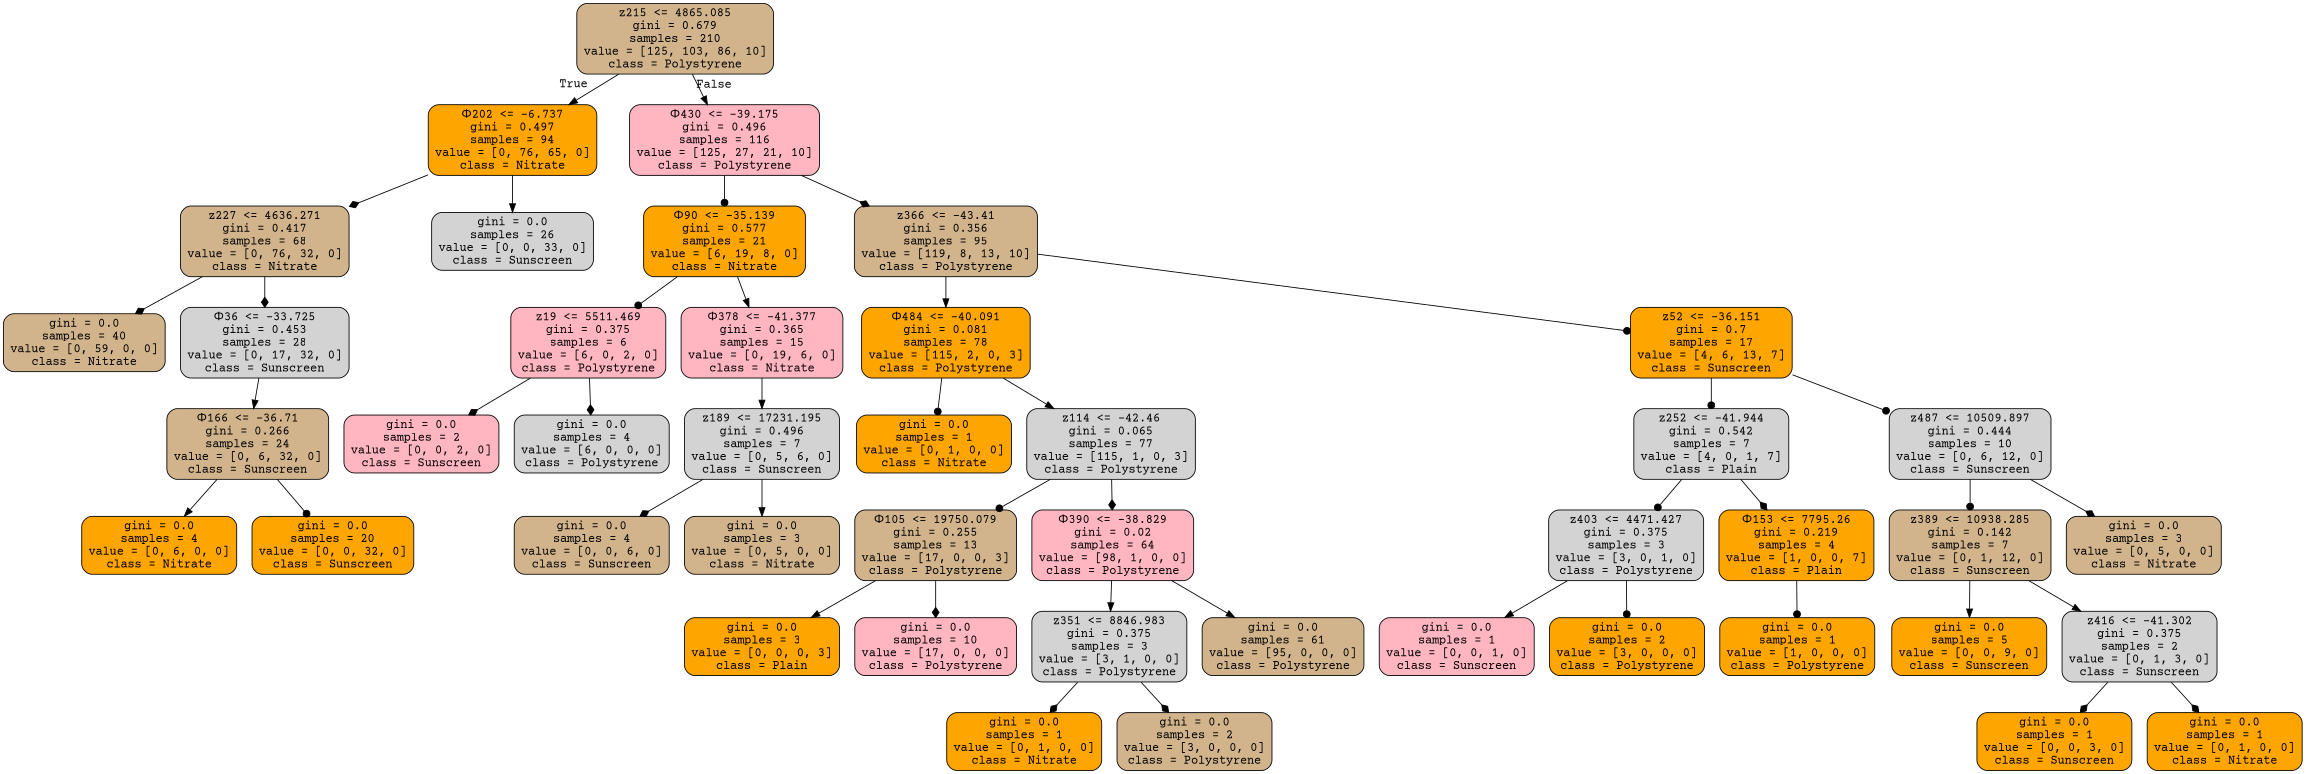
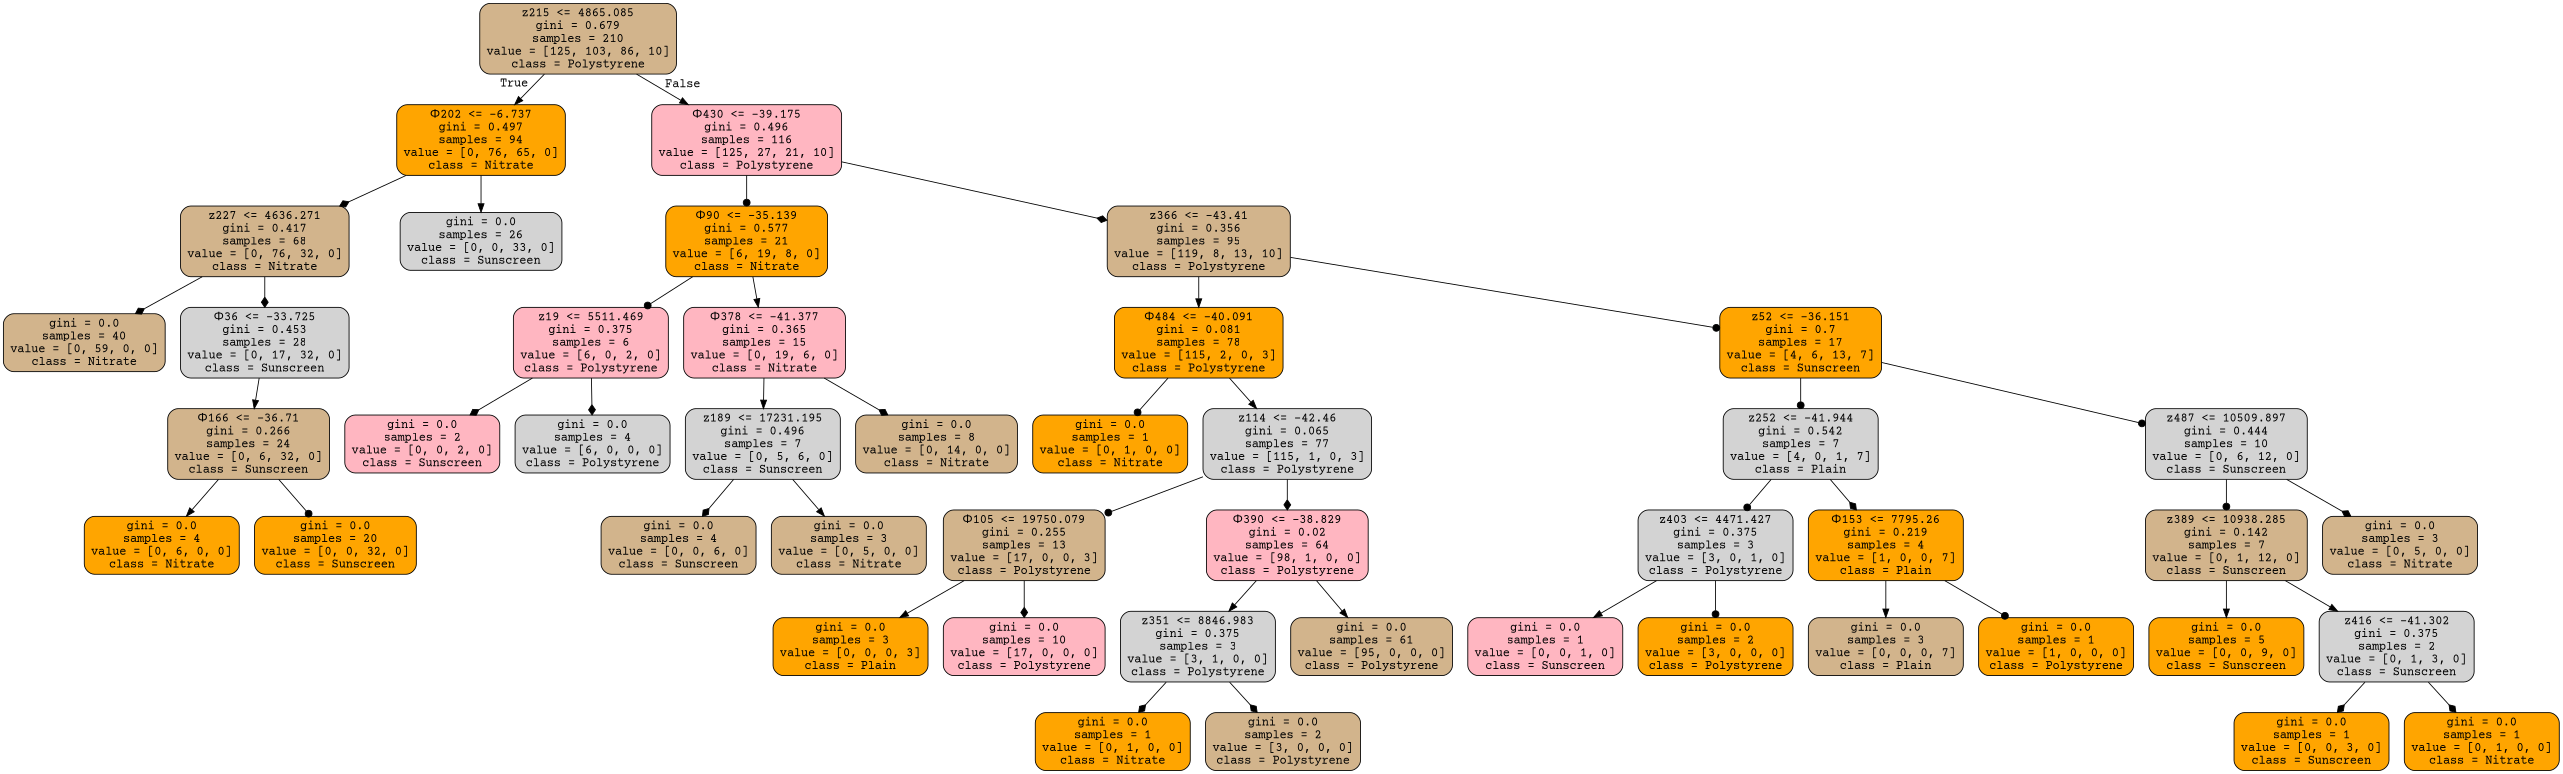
  digraph {
    fontname="Courier Prime"
    node [color=black fillcolor=orange fontname="Courier Prime" shape=box style="filled, rounded"]
    edge [arrowhead=normal fontname="Courier Prime"]
    n1 [fillcolor=tan label="z215 <= 4865.085\ngini = 0.679\nsamples = 210\nvalue = [125, 103, 86, 10]\nclass = Polystyrene"]
    n2 [label="Φ202 <= -6.737\ngini = 0.497\nsamples = 94\nvalue = [0, 76, 65, 0]\nclass = Nitrate"]
    n3 [fillcolor=lightpink label="Φ430 <= -39.175\ngini = 0.496\nsamples = 116\nvalue = [125, 27, 21, 10]\nclass = Polystyrene"]
    n4 [fillcolor=tan label="z227 <= 4636.271\ngini = 0.417\nsamples = 68\nvalue = [0, 76, 32, 0]\nclass = Nitrate"]
    n5 [fillcolor=lightgrey label="gini = 0.0\nsamples = 26\nvalue = [0, 0, 33, 0]\nclass = Sunscreen"]
    n6 [label="Φ90 <= -35.139\ngini = 0.577\nsamples = 21\nvalue = [6, 19, 8, 0]\nclass = Nitrate"]
    n7 [fillcolor=tan label="z366 <= -43.41\ngini = 0.356\nsamples = 95\nvalue = [119, 8, 13, 10]\nclass = Polystyrene"]
    n8 [fillcolor=tan label="gini = 0.0\nsamples = 40\nvalue = [0, 59, 0, 0]\nclass = Nitrate"]
    n9 [fillcolor=lightgrey label="Φ36 <= -33.725\ngini = 0.453\nsamples = 28\nvalue = [0, 17, 32, 0]\nclass = Sunscreen"]
    n10 [fillcolor=tan label="Φ166 <= -36.71\ngini = 0.266\nsamples = 24\nvalue = [0, 6, 32, 0]\nclass = Sunscreen"]
    n11 [label="gini = 0.0\nsamples = 4\nvalue = [0, 6, 0, 0]\nclass = Nitrate"]
    n12 [label="gini = 0.0\nsamples = 20\nvalue = [0, 0, 32, 0]\nclass = Sunscreen"]
    n13 [fillcolor=lightpink label="z19 <= 5511.469\ngini = 0.375\nsamples = 6\nvalue = [6, 0, 2, 0]\nclass = Polystyrene"]
    n14 [fillcolor=lightpink label="Φ378 <= -41.377\ngini = 0.365\nsamples = 15\nvalue = [0, 19, 6, 0]\nclass = Nitrate"]
    n15 [label="Φ484 <= -40.091\ngini = 0.081\nsamples = 78\nvalue = [115, 2, 0, 3]\nclass = Polystyrene"]
    n16 [label="z52 <= -36.151\ngini = 0.7\nsamples = 17\nvalue = [4, 6, 13, 7]\nclass = Sunscreen"]
    n17 [fillcolor=lightpink label="gini = 0.0\nsamples = 2\nvalue = [0, 0, 2, 0]\nclass = Sunscreen"]
    n18 [fillcolor=lightgrey label="gini = 0.0\nsamples = 4\nvalue = [6, 0, 0, 0]\nclass = Polystyrene"]
    n19 [fillcolor=lightgrey label="z189 <= 17231.195\ngini = 0.496\nsamples = 7\nvalue = [0, 5, 6, 0]\nclass = Sunscreen"]
+   n20 [fillcolor=tan label="gini = 0.0\nsamples = 8\nvalue = [0, 14, 0, 0]\nclass = Nitrate"]
    n21 [fillcolor=tan label="gini = 0.0\nsamples = 4\nvalue = [0, 0, 6, 0]\nclass = Sunscreen"]
    n22 [fillcolor=tan label="gini = 0.0\nsamples = 3\nvalue = [0, 5, 0, 0]\nclass = Nitrate"]
    n23 [label="gini = 0.0\nsamples = 1\nvalue = [0, 1, 0, 0]\nclass = Nitrate"]
    n24 [fillcolor=lightgrey label="z114 <= -42.46\ngini = 0.065\nsamples = 77\nvalue = [115, 1, 0, 3]\nclass = Polystyrene"]
    n25 [fillcolor=lightgrey label="z252 <= -41.944\ngini = 0.542\nsamples = 7\nvalue = [4, 0, 1, 7]\nclass = Plain"]
    n26 [fillcolor=lightgrey label="z487 <= 10509.897\ngini = 0.444\nsamples = 10\nvalue = [0, 6, 12, 0]\nclass = Sunscreen"]
    n27 [fillcolor=tan label="Φ105 <= 19750.079\ngini = 0.255\nsamples = 13\nvalue = [17, 0, 0, 3]\nclass = Polystyrene"]
    n28 [fillcolor=lightpink label="Φ390 <= -38.829\ngini = 0.02\nsamples = 64\nvalue = [98, 1, 0, 0]\nclass = Polystyrene"]
    n29 [label="gini = 0.0\nsamples = 3\nvalue = [0, 0, 0, 3]\nclass = Plain"]
    n30 [fillcolor=lightpink label="gini = 0.0\nsamples = 10\nvalue = [17, 0, 0, 0]\nclass = Polystyrene"]
    n31 [fillcolor=lightgrey label="z351 <= 8846.983\ngini = 0.375\nsamples = 3\nvalue = [3, 1, 0, 0]\nclass = Polystyrene"]
    n32 [fillcolor=tan label="gini = 0.0\nsamples = 61\nvalue = [95, 0, 0, 0]\nclass = Polystyrene"]
    n33 [label="gini = 0.0\nsamples = 1\nvalue = [0, 1, 0, 0]\nclass = Nitrate"]
    n34 [fillcolor=tan label="gini = 0.0\nsamples = 2\nvalue = [3, 0, 0, 0]\nclass = Polystyrene"]
    n35 [fillcolor=lightgrey label="z403 <= 4471.427\ngini = 0.375\nsamples = 3\nvalue = [3, 0, 1, 0]\nclass = Polystyrene"]
    n36 [label="Φ153 <= 7795.26\ngini = 0.219\nsamples = 4\nvalue = [1, 0, 0, 7]\nclass = Plain"]
    n37 [fillcolor=tan label="z389 <= 10938.285\ngini = 0.142\nsamples = 7\nvalue = [0, 1, 12, 0]\nclass = Sunscreen"]
    n38 [fillcolor=tan label="gini = 0.0\nsamples = 3\nvalue = [0, 5, 0, 0]\nclass = Nitrate"]
    n39 [fillcolor=lightpink label="gini = 0.0\nsamples = 1\nvalue = [0, 0, 1, 0]\nclass = Sunscreen"]
    n40 [label="gini = 0.0\nsamples = 2\nvalue = [3, 0, 0, 0]\nclass = Polystyrene"]
+   n41 [fillcolor=tan label="gini = 0.0\nsamples = 3\nvalue = [0, 0, 0, 7]\nclass = Plain"]
    n42 [label="gini = 0.0\nsamples = 1\nvalue = [1, 0, 0, 0]\nclass = Polystyrene"]
    n43 [label="gini = 0.0\nsamples = 5\nvalue = [0, 0, 9, 0]\nclass = Sunscreen"]
    n44 [fillcolor=lightgrey label="z416 <= -41.302\ngini = 0.375\nsamples = 2\nvalue = [0, 1, 3, 0]\nclass = Sunscreen"]
    n45 [label="gini = 0.0\nsamples = 1\nvalue = [0, 0, 3, 0]\nclass = Sunscreen"]
    n46 [label="gini = 0.0\nsamples = 1\nvalue = [0, 1, 0, 0]\nclass = Nitrate"]
    n1 -> n2 [headlabel=True labelangle=45 labeldistance=2.5]
    n1 -> n3 [headlabel=False labelangle=-45 labeldistance=2.5]
    n2 -> n4 [arrowhead=diamond]
    n2 -> n5
    n3 -> n6 [arrowhead=dot]
    n3 -> n7 [arrowhead=diamond]
    n4 -> n8 [arrowhead=diamond]
    n4 -> n9 [arrowhead=diamond]
    n6 -> n13 [arrowhead=dot]
    n6 -> n14
    n7 -> n15
    n7 -> n16 [arrowhead=dot]
    n9 -> n10
    n10 -> n11
    n10 -> n12 [arrowhead=dot]
    n13 -> n17 [arrowhead=diamond]
    n13 -> n18 [arrowhead=diamond]
    n14 -> n19
+   n14 -> n20 [arrowhead=diamond]
    n15 -> n23 [arrowhead=dot]
    n15 -> n24
    n16 -> n25 [arrowhead=dot]
    n16 -> n26 [arrowhead=dot]
    n19 -> n21 [arrowhead=diamond]
    n19 -> n22
    n24 -> n27 [arrowhead=dot]
    n24 -> n28 [arrowhead=diamond]
    n25 -> n35 [arrowhead=dot]
    n25 -> n36 [arrowhead=diamond]
    n26 -> n37 [arrowhead=dot]
    n26 -> n38 [arrowhead=diamond]
    n27 -> n29
    n27 -> n30 [arrowhead=diamond]
    n28 -> n31
    n28 -> n32
    n31 -> n33 [arrowhead=diamond]
    n31 -> n34 [arrowhead=diamond]
    n35 -> n39
    n35 -> n40 [arrowhead=dot]
+   n36 -> n41
    n36 -> n42 [arrowhead=dot]
    n37 -> n43
    n37 -> n44
    n44 -> n45 [arrowhead=diamond]
    n44 -> n46 [arrowhead=diamond]
  }
